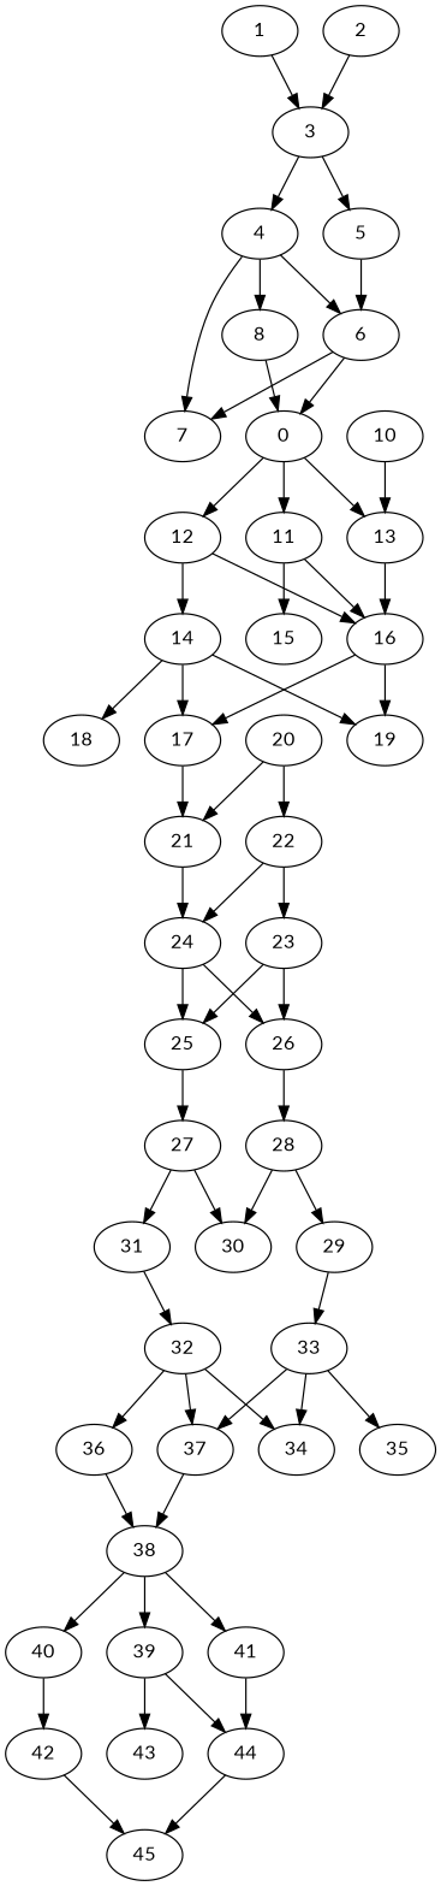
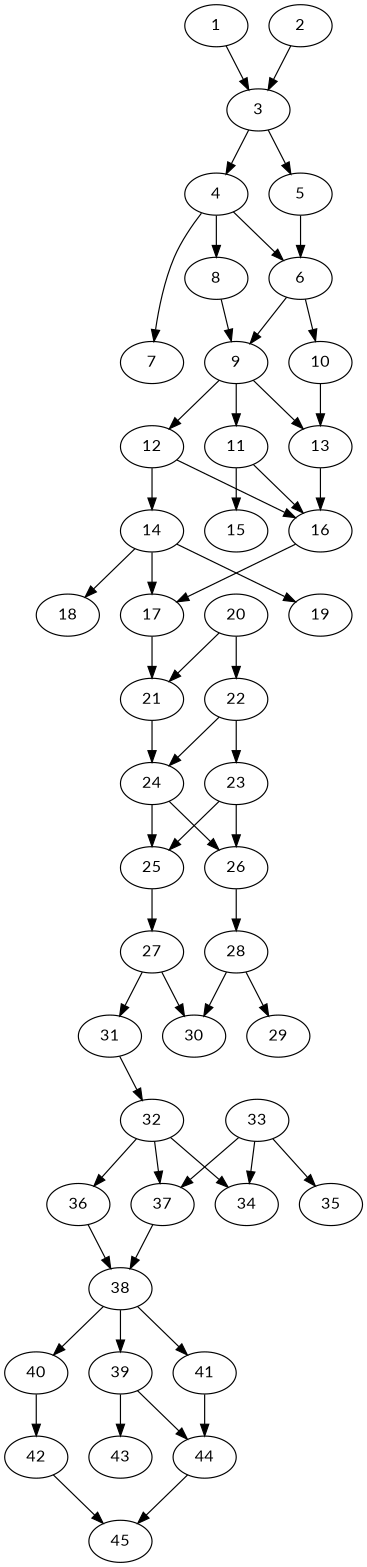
  digraph {
    fontname=Lato
    node [alpha=0.19 expect_size=41276416 fontname=Lato]
    edge [fontname=Lato]
    1 [alpha=0.17 expect_size=40696832]
    3 [alpha=0.00 expect_size=14240768]
    4 [alpha=0.15 expect_size=41662464]
    5 [expect_size=11823104]
    6 [alpha=0.12 expect_size=50488320]
    7 [expect_size=31570944]
    8 [alpha=0.05 expect_size=42644480]
    2 [alpha=0.08]
-   9 [alpha=0.05 expect_size=24785920 label=0]
+   9 [alpha=0.05 expect_size=24785920]
    10 [expect_size=31284224]
    11 [alpha=0.09 expect_size=23057408]
    12 [alpha=0.13 expect_size=15789056]
    13 [alpha=0.20 expect_size=34043904]
    15 [alpha=0.02 expect_size=23193600]
    16 [alpha=0.12 expect_size=19801088]
    14 [expect_size=34814976]
    19 [alpha=0.14 expect_size=11912192]
    17 [expect_size=48329728]
    18 [alpha=0.15 expect_size=46407680]
    20 [alpha=0.07 expect_size=23792640]
    21 [alpha=0.14 expect_size=20814848]
    22 [alpha=0.17 expect_size=42261504]
    24 [alpha=0.06 expect_size=24039424]
    23 [alpha=0.04 expect_size=25000960]
    25 [alpha=0.11 expect_size=21881856]
    26 [alpha=0.15 expect_size=26169344]
    27 [alpha=0.10 expect_size=7083008]
    28 [alpha=0.02 expect_size=5888000]
    30 [alpha=0.11 expect_size=27643904]
    31 [alpha=0.09 expect_size=43712512]
    29 [alpha=0.01]
    32 [alpha=0.12 expect_size=30564352]
    33 [alpha=0.07 expect_size=24233984]
    34 [alpha=0.14 expect_size=33719296]
    37 [alpha=0.09 expect_size=15902720]
    35 [alpha=0.09 expect_size=48253952]
    36 [alpha=0.10 expect_size=27233280]
    38 [alpha=0.06 expect_size=40591360]
    39 [alpha=0.05 expect_size=44328960]
    40 [alpha=0.12 expect_size=46659584]
    41 [alpha=0.06 expect_size=26439680]
    43 [alpha=0.14 expect_size=29523968]
    44 [alpha=0.00 expect_size=44991488]
    42 [alpha=0.16 expect_size=48668672]
    45 [alpha=0.13 expect_size=30273536]
    1 -> 3
    3 -> 4
    3 -> 5
    4 -> 6
    4 -> 7
    4 -> 8
    5 -> 6
    6 -> 9
-   6 -> 7
+   6 -> 10
    8 -> 9
    2 -> 3
    9 -> 11
    9 -> 12
    9 -> 13
    10 -> 13
    11 -> 15
    11 -> 16
    12 -> 16
    12 -> 14
    13 -> 16
-   16 -> 19
    16 -> 17
    14 -> 19
    14 -> 17
    14 -> 18
    17 -> 21
    20 -> 21
    20 -> 22
    21 -> 24
    22 -> 24
    22 -> 23
    24 -> 25
    24 -> 26
    23 -> 25
    23 -> 26
    25 -> 27
    26 -> 28
    27 -> 30
    27 -> 31
    28 -> 30
    28 -> 29
    31 -> 32
-   29 -> 33
    32 -> 34
    32 -> 37
    32 -> 36
    33 -> 34
    33 -> 37
    33 -> 35
    37 -> 38
    36 -> 38
    38 -> 39
    38 -> 40
    38 -> 41
    39 -> 43
    39 -> 44
    40 -> 42
    41 -> 44
    44 -> 45
    42 -> 45
  }
